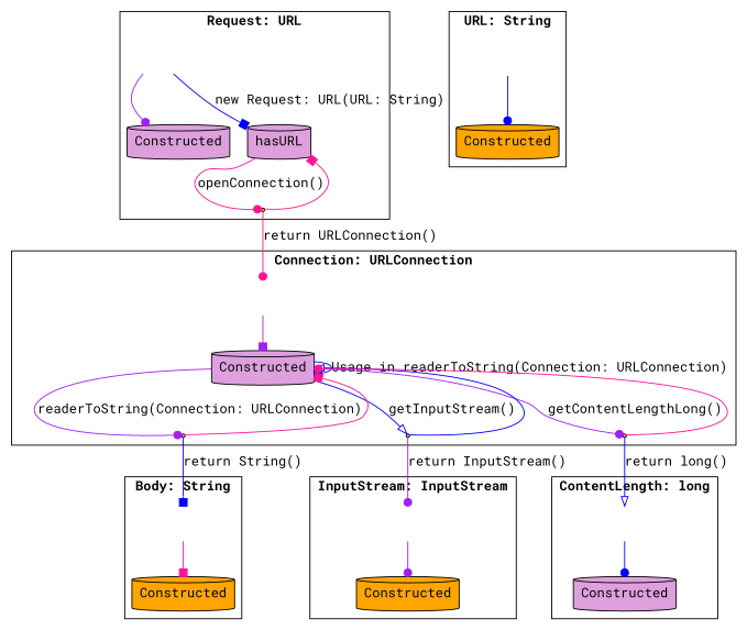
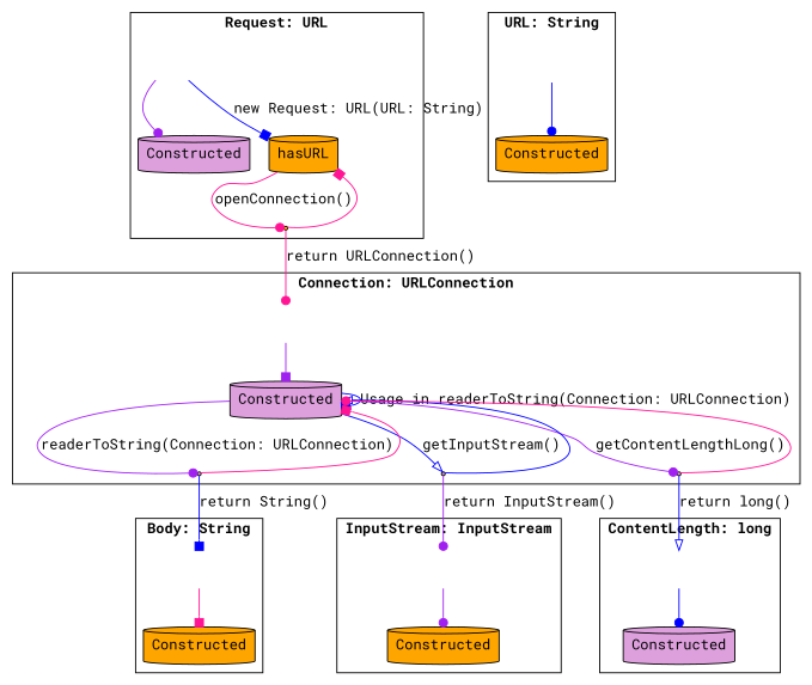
  digraph {
    fontname="Roboto Mono"
    node [style=filled fontname="Roboto Mono" fillcolor=plum shape=cylinder]
    edge [color=blue arrowhead=dot fontname="Roboto Mono"]
    n1 [label=Init style=invis fillcolor="" shape=""]
    n2 [label=Constructed]
-   n3 [label=hasURL]
+   n3 [label=hasURL fillcolor=orange]
    virtual0 [shape=point fillcolor=orange]
    n5 [label=Init style=invis fillcolor="" shape=""]
    n6 [label=Constructed fillcolor=orange]
    n7 [label=Init style=invis fillcolor="" shape=""]
    n8 [label=Constructed]
    virtual1 [shape=point]
    virtual2 [shape=point]
    virtual3 [shape=point]
    n12 [label=Init style=invis fillcolor="" shape=""]
    n13 [label=Constructed fillcolor=orange]
    n14 [label=Init style=invis fillcolor="" shape=""]
    n15 [label=Constructed fillcolor=orange]
    n16 [label=Init style=invis fillcolor="" shape=""]
    n17 [label=Constructed]
    subgraph cluster_1 {
      label=<<B>Request: URL</B>>
      n1
      n2
      n3
      virtual0
    }
    subgraph cluster_2 {
      label=<<B>URL: String</B>>
      n5
      n6
    }
    subgraph cluster_3 {
      label=<<B>Connection: URLConnection</B>>
      n7
      n8
      virtual1
      virtual2
      virtual3
    }
    subgraph cluster_4 {
      label=<<B>Body: String</B>>
      n12
      n13
    }
    subgraph cluster_5 {
      label=<<B>InputStream: InputStream</B>>
      n14
      n15
    }
    subgraph cluster_6 {
      label=<<B>ContentLength: long</B>>
      n16
      n17
    }
    n1 -> n2 [color=purple]
    n1 -> n3 [label="new Request: URL(URL: String)" arrowhead=box]
    n3 -> virtual0 [label="openConnection()" color=deeppink]
    virtual0 -> n3 [color=deeppink arrowhead=box]
    virtual0 -> n7 [label="return URLConnection()" color=deeppink]
    n5 -> n6
    n7 -> n8 [color=purple arrowhead=box]
    n8 -> n8 [label="Usage in readerToString(Connection: URLConnection)" arrowhead=box]
    n8 -> virtual1 [label="readerToString(Connection: URLConnection)" color=purple]
    n8 -> virtual2 [label="getInputStream()" arrowhead=onormal]
    n8 -> virtual3 [label="getContentLengthLong()" color=purple]
    virtual1 -> n8 [color=deeppink arrowhead=box]
    virtual1 -> n12 [label="return String()" arrowhead=box]
    virtual2 -> n8 [arrowhead=onormal]
    virtual2 -> n14 [label="return InputStream()" color=purple]
    virtual3 -> n8 [color=deeppink]
    virtual3 -> n16 [label="return long()" arrowhead=onormal]
    n12 -> n13 [color=deeppink arrowhead=box]
    n14 -> n15 [color=purple]
    n16 -> n17
  }
